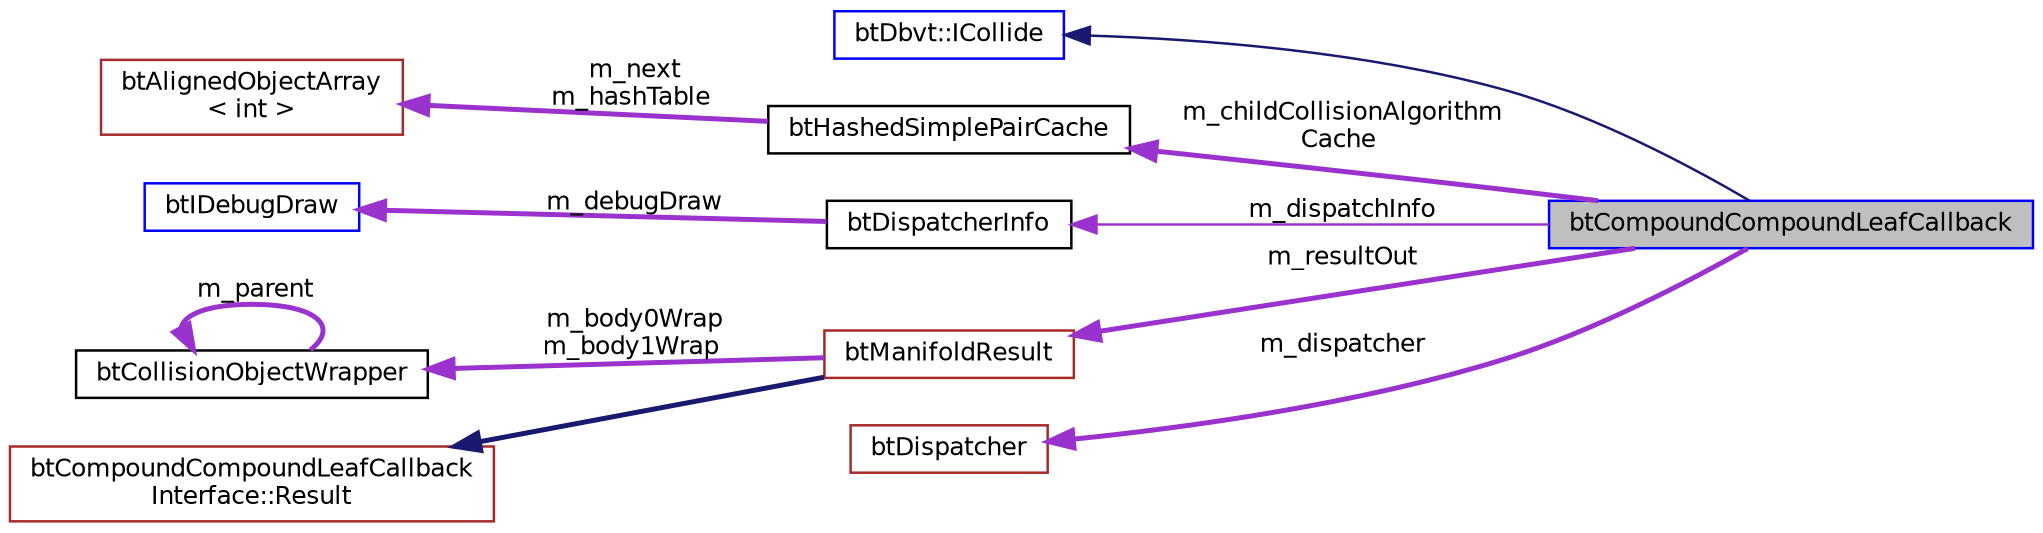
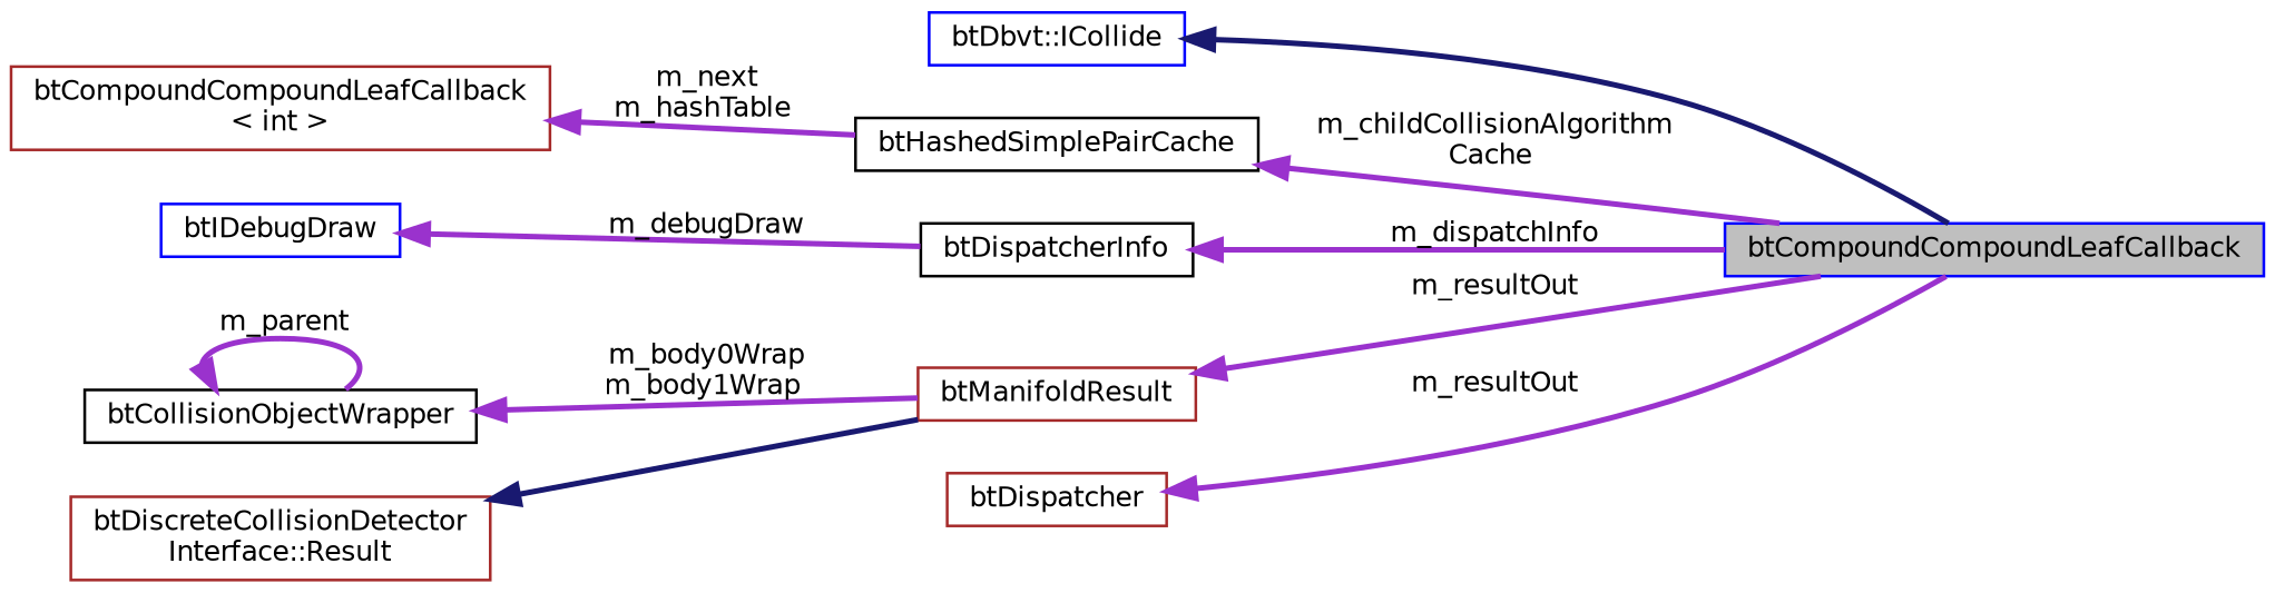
  digraph {
    rankdir=LR
    node [color=brown fillcolor=white fontname=Helvetica fontsize=10 shape=record style=filled]
    edge [color=darkorchid3 dir=back fontname=Helvetica fontsize=10 labelfontname=Helvetica labelfontsize=10 style=bold]
    n1 [color=blue fillcolor=grey75 fontcolor=black height=0.2 label=btCompoundCompoundLeafCallback width=0.4]
    n2 [color=blue height=0.2 label="btDbvt::ICollide" width=0.4]
    n3 [color=black height=0.2 label=btHashedSimplePairCache width=0.4]
-   n4 [height=0.2 label="btAlignedObjectArray\l\< int \>" width=0.4]
+   n4 [height=0.2 label="btCompoundCompoundLeafCallback\l\< int \>" width=0.4]
    n5 [color=black height=0.2 label=btDispatcherInfo width=0.4]
    n6 [color=blue height=0.2 label=btIDebugDraw width=0.4]
    n7 [color=black height=0.2 label=btCollisionObjectWrapper width=0.4]
    n8 [height=0.2 label=btManifoldResult width=0.4]
-   n9 [height=0.2 label="btCompoundCompoundLeafCallback\lInterface::Result" width=0.4]
+   n9 [height=0.2 label="btDiscreteCollisionDetector\lInterface::Result" width=0.4]
    n10 [height=0.2 label=btDispatcher width=0.4]
-   n2 -> n1 [color=midnightblue style=solid]
+   n2 -> n1 [color=midnightblue]
    n3 -> n1 [label=" m_childCollisionAlgorithm\lCache"]
    n4 -> n3 [label=" m_next\nm_hashTable"]
-   n5 -> n1 [label=" m_dispatchInfo" style=solid]
+   n5 -> n1 [label=" m_dispatchInfo"]
    n6 -> n5 [label=" m_debugDraw"]
    n7 -> n7 [label=" m_parent"]
    n7 -> n8 [label=" m_body0Wrap\nm_body1Wrap"]
    n8 -> n1 [label=" m_resultOut"]
    n9 -> n8 [color=midnightblue]
-   n10 -> n1 [label=" m_dispatcher"]
+   n10 -> n1 [label=" m_resultOut"]
  }
